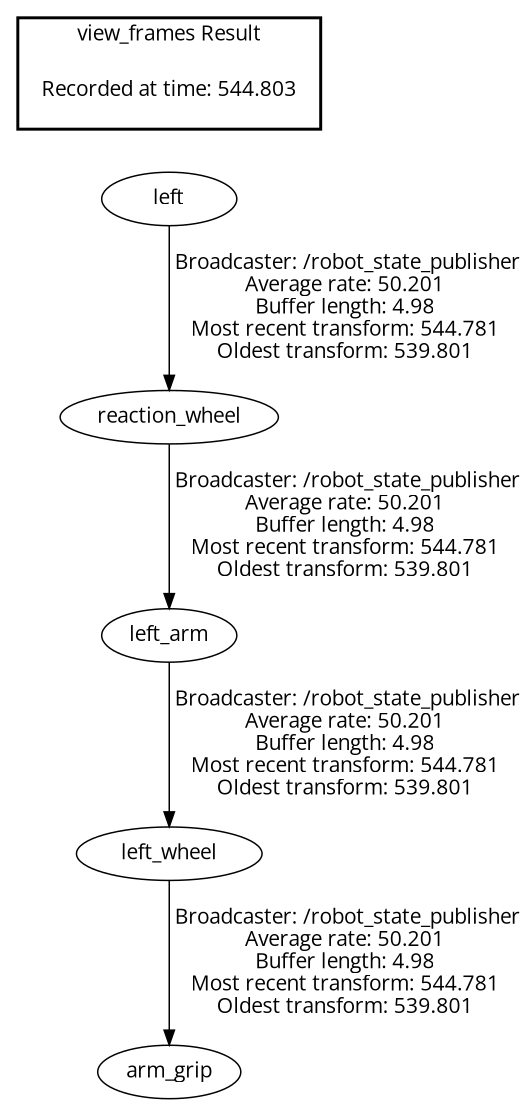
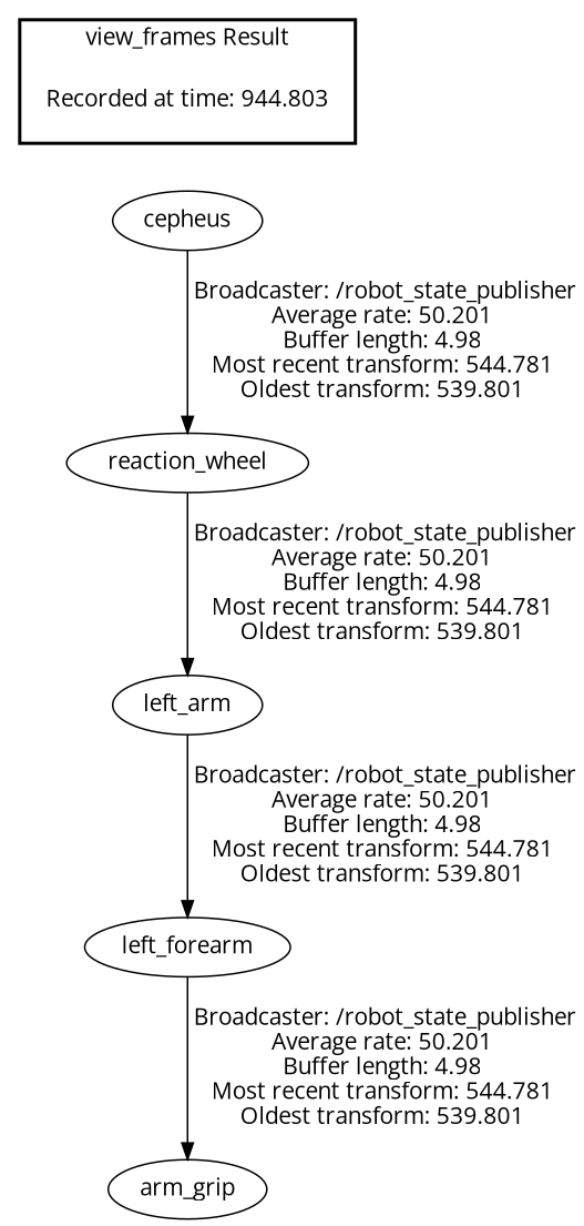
  digraph {
    fontname="Open Sans"
    node [fontname="Open Sans"]
    edge [fontname="Open Sans"]
-   "Recorded at time: 544.803" [shape=plaintext]
-   cepheus [label=left]
+   "Recorded at time: 544.803" [shape=plaintext label="Recorded at time: 944.803"]
+   cepheus
    left_arm
-   left_forearm [label=left_wheel]
+   left_forearm
    n5 [label=arm_grip]
    reaction_wheel
    subgraph cluster_1 {
      color=black
      label="view_frames Result"
      style=bold
      "Recorded at time: 544.803"
    }
    "Recorded at time: 544.803" -> cepheus [style=invis]
    cepheus -> reaction_wheel [label=" Broadcaster: /robot_state_publisher\nAverage rate: 50.201\nBuffer length: 4.98\nMost recent transform: 544.781\nOldest transform: 539.801\n"]
    left_arm -> left_forearm [label=" Broadcaster: /robot_state_publisher\nAverage rate: 50.201\nBuffer length: 4.98\nMost recent transform: 544.781\nOldest transform: 539.801\n"]
    left_forearm -> n5 [label=" Broadcaster: /robot_state_publisher\nAverage rate: 50.201\nBuffer length: 4.98\nMost recent transform: 544.781\nOldest transform: 539.801\n"]
    reaction_wheel -> left_arm [label=" Broadcaster: /robot_state_publisher\nAverage rate: 50.201\nBuffer length: 4.98\nMost recent transform: 544.781\nOldest transform: 539.801\n"]
  }
